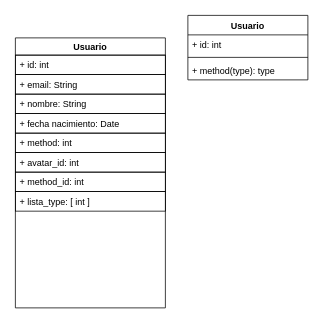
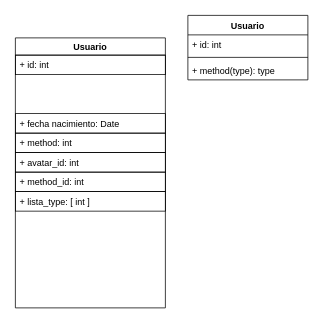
  <mxCell id="0" />
  <mxCell id="1" parent="0" />
  <mxCell id="2" value="Usuario" style="swimlane;fontStyle=1;align=center;verticalAlign=top;childLayout=stackLayout;horizontal=1;startSize=26;horizontalStack=0;resizeParent=1;resizeParentMax=0;resizeLast=0;collapsible=1;marginBottom=0;" vertex="1" parent="1"><mxGeometry x="250" y="20" width="160" height="86" as="geometry" /></mxCell>
  <mxCell id="3" value="+ id: int&#10;" style="text;strokeColor=none;fillColor=none;align=left;verticalAlign=top;spacingLeft=4;spacingRight=4;overflow=hidden;rotatable=0;points=[[0,0.5],[1,0.5]];portConstraint=eastwest;" vertex="1" parent="2"><mxGeometry y="26" width="160" height="26" as="geometry" /></mxCell>
  <mxCell id="4" value="" style="line;strokeWidth=1;fillColor=none;align=left;verticalAlign=middle;spacingTop=-1;spacingLeft=3;spacingRight=3;rotatable=0;labelPosition=right;points=[];portConstraint=eastwest;strokeColor=inherit;" vertex="1" parent="2"><mxGeometry y="52" width="160" height="8" as="geometry" /></mxCell>
  <mxCell id="5" value="+ method(type): type" style="text;strokeColor=none;fillColor=none;align=left;verticalAlign=top;spacingLeft=4;spacingRight=4;overflow=hidden;rotatable=0;points=[[0,0.5],[1,0.5]];portConstraint=eastwest;" vertex="1" parent="2"><mxGeometry y="60" width="160" height="26" as="geometry" /></mxCell>
  <mxCell id="6" value="Usuario" style="swimlane;whiteSpace=wrap;html=1;" vertex="1" parent="1"><mxGeometry x="20" y="50" width="200" height="360" as="geometry" /></mxCell>
  <mxCell id="7" value="+ id: int&#10;" style="text;strokeColor=default;fillColor=none;align=left;verticalAlign=top;spacingLeft=4;spacingRight=4;overflow=hidden;rotatable=0;points=[[0,0.5],[1,0.5]];portConstraint=eastwest;" vertex="1" parent="6"><mxGeometry y="23" width="200" height="26" as="geometry" /></mxCell>
- <mxCell id="8" value="+ email: String&#10;" style="text;strokeColor=default;fillColor=none;align=left;verticalAlign=top;spacingLeft=4;spacingRight=4;overflow=hidden;rotatable=0;points=[[0,0.5],[1,0.5]];portConstraint=eastwest;" vertex="1" parent="6"><mxGeometry y="49" width="200" height="26" as="geometry" /></mxCell>
- <mxCell id="9" value="+ nombre: String&#10;" style="text;strokeColor=default;fillColor=none;align=left;verticalAlign=top;spacingLeft=4;spacingRight=4;overflow=hidden;rotatable=0;points=[[0,0.5],[1,0.5]];portConstraint=eastwest;" vertex="1" parent="6"><mxGeometry y="75" width="200" height="26" as="geometry" /></mxCell>
  <mxCell id="10" value="+ fecha nacimiento: Date&#10;" style="text;strokeColor=default;fillColor=none;align=left;verticalAlign=top;spacingLeft=4;spacingRight=4;overflow=hidden;rotatable=0;points=[[0,0.5],[1,0.5]];portConstraint=eastwest;" vertex="1" parent="6"><mxGeometry y="101" width="200" height="26" as="geometry" /></mxCell>
  <mxCell id="11" value="+ method: int&#10;" style="text;strokeColor=default;fillColor=none;align=left;verticalAlign=top;spacingLeft=4;spacingRight=4;overflow=hidden;rotatable=0;points=[[0,0.5],[1,0.5]];portConstraint=eastwest;" vertex="1" parent="6"><mxGeometry y="127" width="200" height="26" as="geometry" /></mxCell>
  <mxCell id="12" value="+ avatar_id: int&#10;" style="text;strokeColor=default;fillColor=none;align=left;verticalAlign=top;spacingLeft=4;spacingRight=4;overflow=hidden;rotatable=0;points=[[0,0.5],[1,0.5]];portConstraint=eastwest;" vertex="1" parent="6"><mxGeometry y="153" width="200" height="26" as="geometry" /></mxCell>
  <mxCell id="13" value="+ method_id: int&#10;" style="text;strokeColor=default;fillColor=none;align=left;verticalAlign=top;spacingLeft=4;spacingRight=4;overflow=hidden;rotatable=0;points=[[0,0.5],[1,0.5]];portConstraint=eastwest;" vertex="1" parent="6"><mxGeometry y="179" width="200" height="26" as="geometry" /></mxCell>
  <mxCell id="14" value="+ lista_type: [ int ]&#10;" style="text;strokeColor=default;fillColor=none;align=left;verticalAlign=top;spacingLeft=4;spacingRight=4;overflow=hidden;rotatable=0;points=[[0,0.5],[1,0.5]];portConstraint=eastwest;" vertex="1" parent="6"><mxGeometry y="205" width="200" height="26" as="geometry" /></mxCell>
